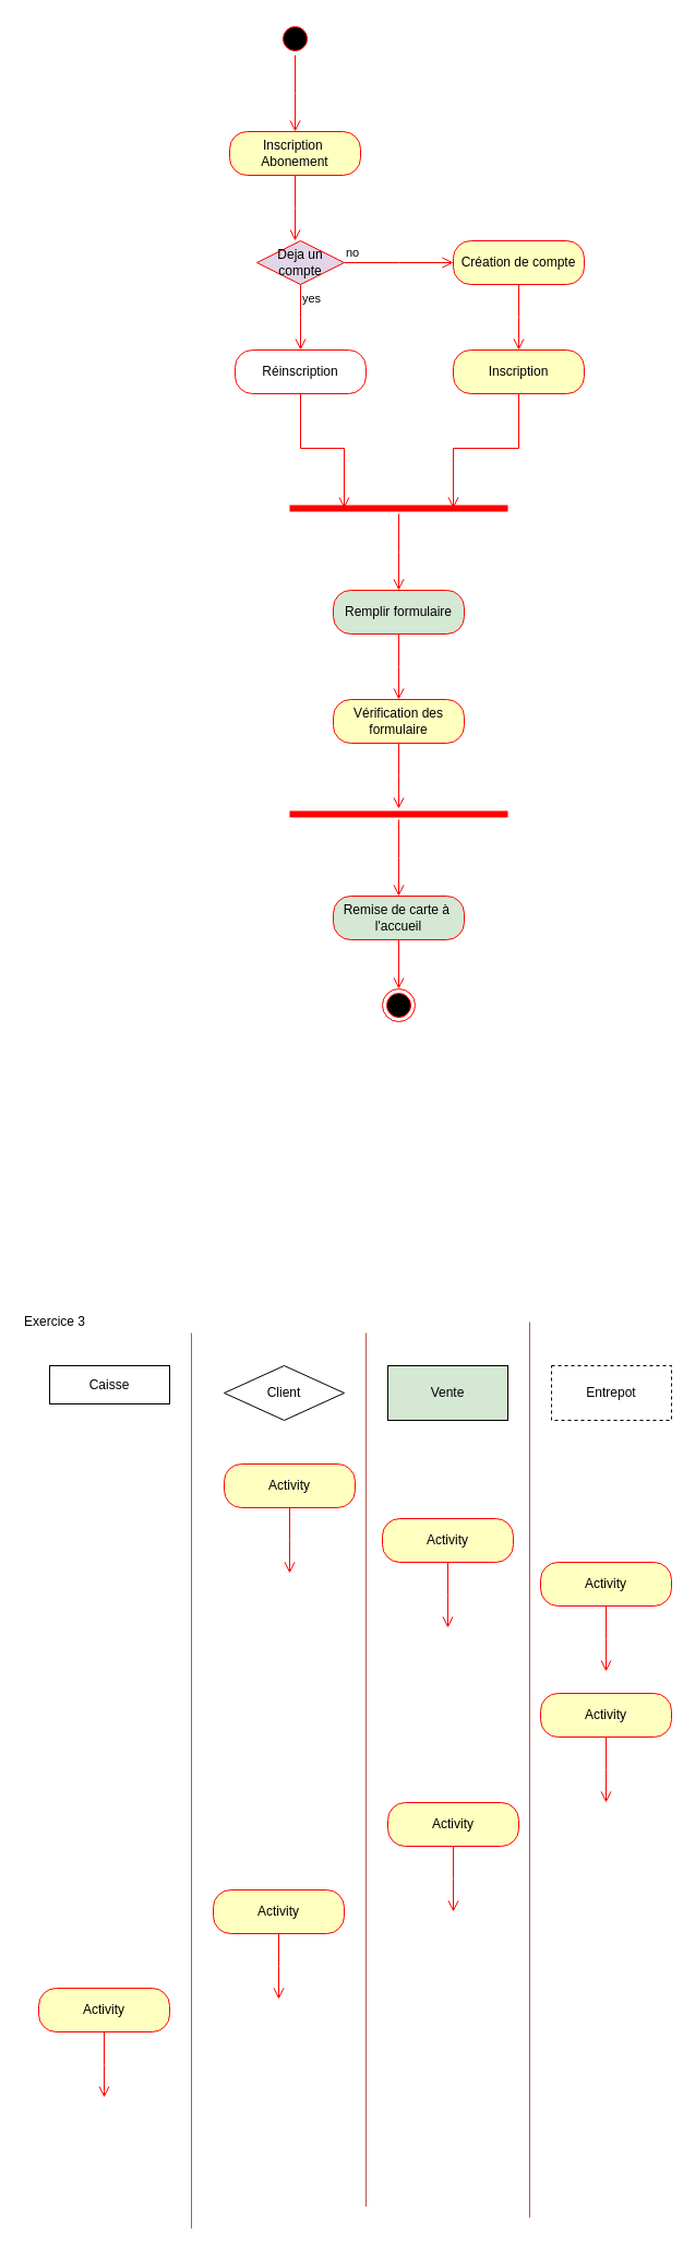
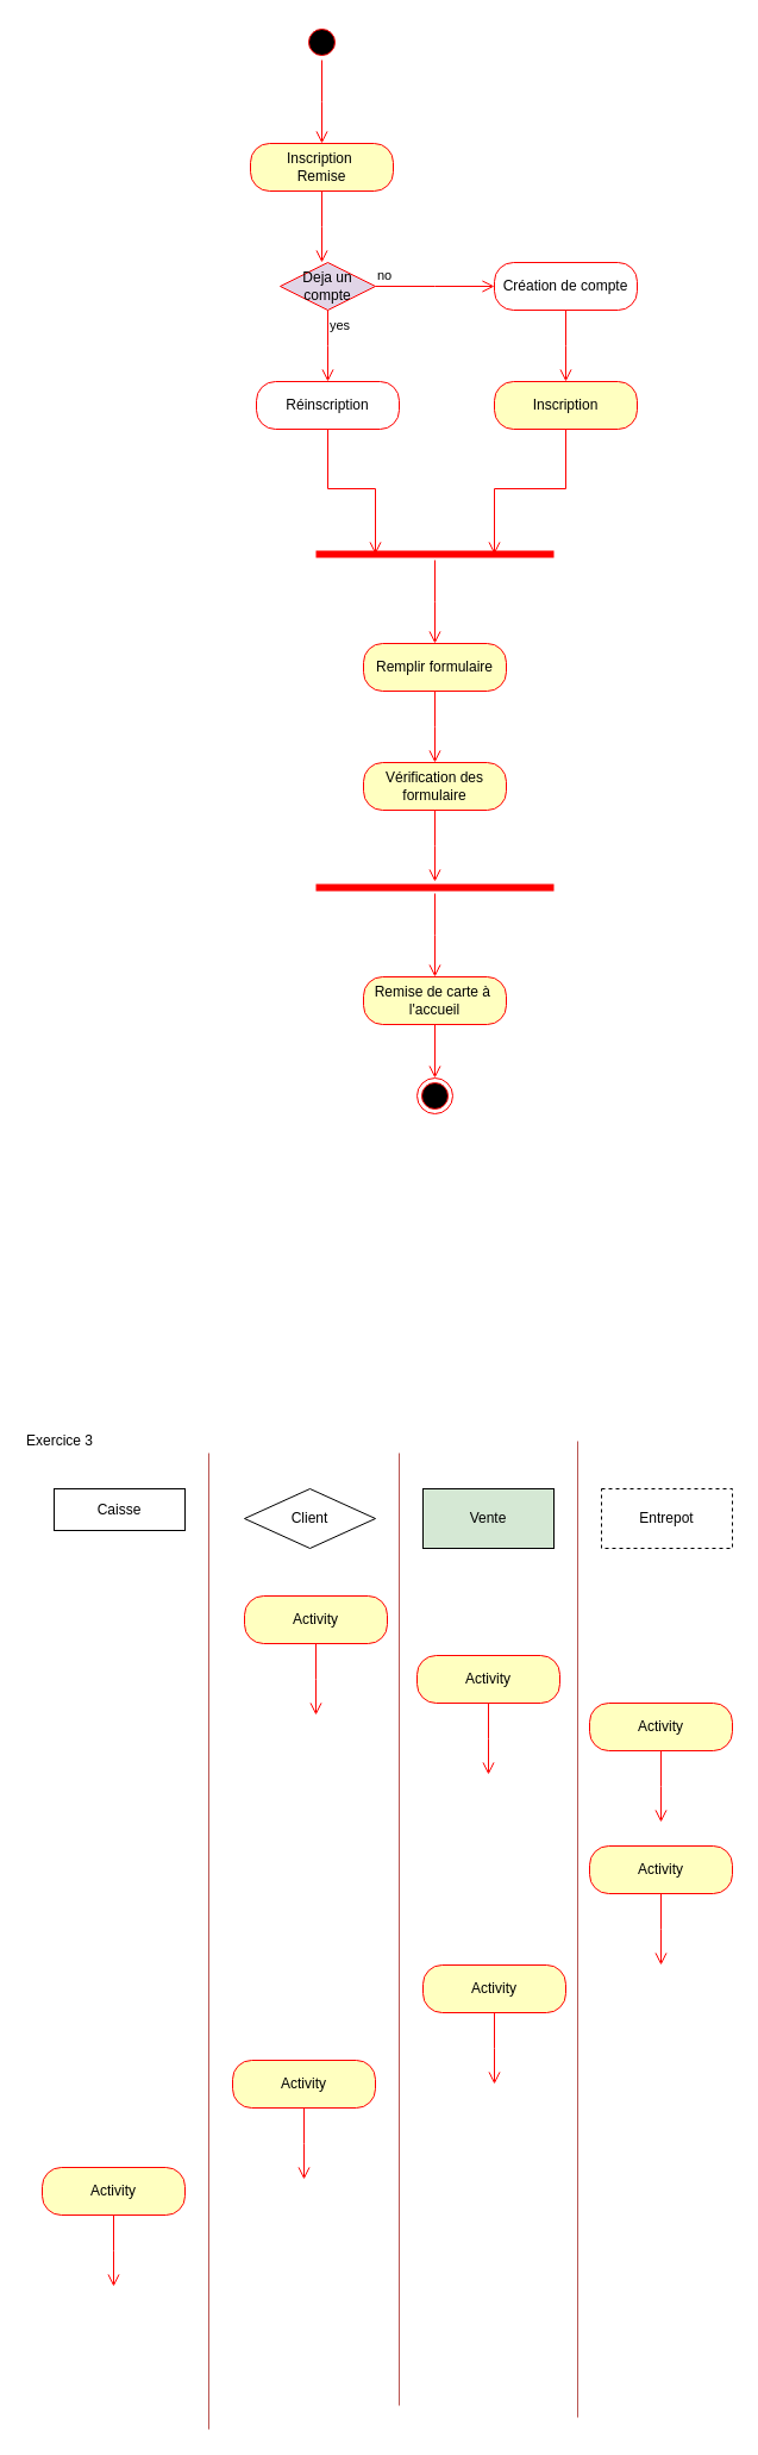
  <mxCell id="0" />
  <mxCell id="1" parent="0" />
  <mxCell id="2" value="" style="ellipse;html=1;shape=startState;fillColor=#000000;strokeColor=#ff0000;" parent="1" vertex="1"><mxGeometry x="255" y="20" width="30" height="30" as="geometry" /></mxCell>
  <mxCell id="3" value="" style="edgeStyle=orthogonalEdgeStyle;html=1;verticalAlign=bottom;endArrow=open;endSize=8;strokeColor=#ff0000;rounded=0;" parent="1" source="2" edge="1"><mxGeometry relative="1" as="geometry"><mxPoint x="270" y="120" as="targetPoint" /></mxGeometry></mxCell>
- <mxCell id="4" value="Inscription&amp;nbsp;&lt;br&gt;Abonement" style="rounded=1;whiteSpace=wrap;html=1;arcSize=40;fontColor=#000000;fillColor=#ffffc0;strokeColor=#ff0000;" parent="1" vertex="1"><mxGeometry x="210" y="120" width="120" height="40" as="geometry" /></mxCell>
+ <mxCell id="4" value="Inscription&amp;nbsp;&lt;br&gt;Remise" style="rounded=1;whiteSpace=wrap;html=1;arcSize=40;fontColor=#000000;fillColor=#ffffc0;strokeColor=#ff0000;" parent="1" vertex="1"><mxGeometry x="210" y="120" width="120" height="40" as="geometry" /></mxCell>
  <mxCell id="5" value="" style="edgeStyle=orthogonalEdgeStyle;html=1;verticalAlign=bottom;endArrow=open;endSize=8;strokeColor=#ff0000;rounded=0;" parent="1" source="4" edge="1"><mxGeometry relative="1" as="geometry"><mxPoint x="270" y="220" as="targetPoint" /></mxGeometry></mxCell>
  <mxCell id="6" value="Deja un compte" style="rhombus;whiteSpace=wrap;html=1;fontColor=#000000;fillColor=#e1d5e7;strokeColor=#ff0000;" parent="1" vertex="1"><mxGeometry x="235" y="220" width="80" height="40" as="geometry" /></mxCell>
  <mxCell id="7" value="no" style="edgeStyle=orthogonalEdgeStyle;html=1;align=left;verticalAlign=bottom;endArrow=open;endSize=8;strokeColor=#ff0000;rounded=0;" parent="1" source="6" edge="1"><mxGeometry x="-1" relative="1" as="geometry"><mxPoint x="415" y="240" as="targetPoint" /></mxGeometry></mxCell>
  <mxCell id="8" value="yes" style="edgeStyle=orthogonalEdgeStyle;html=1;align=left;verticalAlign=top;endArrow=open;endSize=8;strokeColor=#ff0000;rounded=0;" parent="1" source="6" edge="1"><mxGeometry x="-1" relative="1" as="geometry"><mxPoint x="275" y="320" as="targetPoint" /></mxGeometry></mxCell>
- <mxCell id="9" value="Création de compte" style="rounded=1;whiteSpace=wrap;html=1;arcSize=40;fontColor=#000000;fillColor=#ffffc0;strokeColor=#ff0000;" parent="1" vertex="1"><mxGeometry x="415" y="220" width="120" height="40" as="geometry" /></mxCell>
+ <mxCell id="9" value="Création de compte" style="rounded=1;whiteSpace=wrap;html=1;arcSize=40;fontColor=#000000;fillColor=#ffffff;strokeColor=#ff0000;" parent="1" vertex="1"><mxGeometry x="415" y="220" width="120" height="40" as="geometry" /></mxCell>
  <mxCell id="10" value="" style="edgeStyle=orthogonalEdgeStyle;html=1;verticalAlign=bottom;endArrow=open;endSize=8;strokeColor=#ff0000;rounded=0;" parent="1" source="9" edge="1"><mxGeometry relative="1" as="geometry"><mxPoint x="475" y="320" as="targetPoint" /></mxGeometry></mxCell>
  <mxCell id="11" value="Réinscription" style="rounded=1;whiteSpace=wrap;html=1;arcSize=40;fontColor=#000000;fillColor=#ffffff;strokeColor=#ff0000;" parent="1" vertex="1"><mxGeometry x="215" y="320" width="120" height="40" as="geometry" /></mxCell>
  <mxCell id="12" value="" style="edgeStyle=orthogonalEdgeStyle;html=1;verticalAlign=bottom;endArrow=open;endSize=8;strokeColor=#ff0000;rounded=0;entryX=0.25;entryY=0.5;entryDx=0;entryDy=0;entryPerimeter=0;" parent="1" source="11" target="15" edge="1"><mxGeometry relative="1" as="geometry"><mxPoint x="275" y="420" as="targetPoint" /></mxGeometry></mxCell>
  <mxCell id="13" value="Inscription" style="rounded=1;whiteSpace=wrap;html=1;arcSize=40;fontColor=#000000;fillColor=#ffffc0;strokeColor=#ff0000;" parent="1" vertex="1"><mxGeometry x="415" y="320" width="120" height="40" as="geometry" /></mxCell>
  <mxCell id="14" value="" style="edgeStyle=orthogonalEdgeStyle;html=1;verticalAlign=bottom;endArrow=open;endSize=8;strokeColor=#ff0000;rounded=0;entryX=0.75;entryY=0.5;entryDx=0;entryDy=0;entryPerimeter=0;" parent="1" source="13" target="15" edge="1"><mxGeometry relative="1" as="geometry"><mxPoint x="475" y="420" as="targetPoint" /></mxGeometry></mxCell>
  <mxCell id="15" value="" style="shape=line;html=1;strokeWidth=6;strokeColor=#ff0000;" parent="1" vertex="1"><mxGeometry x="265" y="460" width="200" height="10" as="geometry" /></mxCell>
  <mxCell id="16" value="" style="edgeStyle=orthogonalEdgeStyle;html=1;verticalAlign=bottom;endArrow=open;endSize=8;strokeColor=#ff0000;rounded=0;" parent="1" source="15" edge="1"><mxGeometry relative="1" as="geometry"><mxPoint x="365" y="540" as="targetPoint" /></mxGeometry></mxCell>
- <mxCell id="17" value="Remplir formulaire" style="rounded=1;whiteSpace=wrap;html=1;arcSize=40;fontColor=#000000;fillColor=#d5e8d4;strokeColor=#ff0000;" parent="1" vertex="1"><mxGeometry x="305" y="540" width="120" height="40" as="geometry" /></mxCell>
+ <mxCell id="17" value="Remplir formulaire" style="rounded=1;whiteSpace=wrap;html=1;arcSize=40;fontColor=#000000;fillColor=#ffffc0;strokeColor=#ff0000;" parent="1" vertex="1"><mxGeometry x="305" y="540" width="120" height="40" as="geometry" /></mxCell>
  <mxCell id="18" value="" style="edgeStyle=orthogonalEdgeStyle;html=1;verticalAlign=bottom;endArrow=open;endSize=8;strokeColor=#ff0000;rounded=0;" parent="1" source="17" edge="1"><mxGeometry relative="1" as="geometry"><mxPoint x="365" y="640" as="targetPoint" /></mxGeometry></mxCell>
  <mxCell id="19" value="Vérification des formulaire" style="rounded=1;whiteSpace=wrap;html=1;arcSize=40;fontColor=#000000;fillColor=#ffffc0;strokeColor=#ff0000;" parent="1" vertex="1"><mxGeometry x="305" y="640" width="120" height="40" as="geometry" /></mxCell>
  <mxCell id="20" value="" style="edgeStyle=orthogonalEdgeStyle;html=1;verticalAlign=bottom;endArrow=open;endSize=8;strokeColor=#ff0000;rounded=0;" parent="1" source="19" edge="1"><mxGeometry relative="1" as="geometry"><mxPoint x="365" y="740" as="targetPoint" /></mxGeometry></mxCell>
  <mxCell id="21" value="" style="shape=line;html=1;strokeWidth=6;strokeColor=#ff0000;" parent="1" vertex="1"><mxGeometry x="265" y="740" width="200" height="10" as="geometry" /></mxCell>
  <mxCell id="22" value="" style="edgeStyle=orthogonalEdgeStyle;html=1;verticalAlign=bottom;endArrow=open;endSize=8;strokeColor=#ff0000;rounded=0;" parent="1" source="21" edge="1"><mxGeometry relative="1" as="geometry"><mxPoint x="365" y="820" as="targetPoint" /></mxGeometry></mxCell>
- <mxCell id="23" value="Remise de carte à&amp;nbsp;&lt;br&gt;l'accueil" style="rounded=1;whiteSpace=wrap;html=1;arcSize=40;fontColor=#000000;fillColor=#d5e8d4;strokeColor=#ff0000;" parent="1" vertex="1"><mxGeometry x="305" y="820" width="120" height="40" as="geometry" /></mxCell>
+ <mxCell id="23" value="Remise de carte à&amp;nbsp;&lt;br&gt;l'accueil" style="rounded=1;whiteSpace=wrap;html=1;arcSize=40;fontColor=#000000;fillColor=#ffffc0;strokeColor=#ff0000;" parent="1" vertex="1"><mxGeometry x="305" y="820" width="120" height="40" as="geometry" /></mxCell>
  <mxCell id="24" value="" style="edgeStyle=orthogonalEdgeStyle;html=1;verticalAlign=bottom;endArrow=open;endSize=8;strokeColor=#ff0000;rounded=0;" parent="1" source="23" target="25" edge="1"><mxGeometry relative="1" as="geometry"><mxPoint x="365" y="920" as="targetPoint" /></mxGeometry></mxCell>
  <mxCell id="25" value="" style="ellipse;html=1;shape=endState;fillColor=#000000;strokeColor=#ff0000;" parent="1" vertex="1"><mxGeometry x="350" y="905" width="30" height="30" as="geometry" /></mxCell>
  <mxCell id="26" value="Exercice 3" style="text;html=1;align=center;verticalAlign=middle;whiteSpace=wrap;rounded=0;" vertex="1" parent="1"><mxGeometry x="20" y="1195" width="60" height="30" as="geometry" /></mxCell>
  <mxCell id="27" value="Caisse" style="html=1;whiteSpace=wrap;" vertex="1" parent="1"><mxGeometry x="45" y="1250" width="110" height="35" as="geometry" /></mxCell>
  <mxCell id="28" value="Client" style="rhombus;html=1;whiteSpace=wrap;" vertex="1" parent="1"><mxGeometry x="205" y="1250" width="110" height="50" as="geometry" /></mxCell>
  <mxCell id="29" value="Vente" style="html=1;whiteSpace=wrap;fillColor=#d5e8d4;" vertex="1" parent="1"><mxGeometry x="355" y="1250" width="110" height="50" as="geometry" /></mxCell>
  <mxCell id="30" value="Entrepot" style="html=1;whiteSpace=wrap;dashed=1;" vertex="1" parent="1"><mxGeometry x="505" y="1250" width="110" height="50" as="geometry" /></mxCell>
  <mxCell id="31" value="" style="endArrow=none;html=1;rounded=0;fillColor=#f8cecc;strokeColor=#b85450;arcSize=0;" edge="1" parent="1"><mxGeometry width="50" height="50" relative="1" as="geometry"><mxPoint x="175" y="2040" as="sourcePoint" /><mxPoint x="175" y="1220" as="targetPoint" /></mxGeometry></mxCell>
  <mxCell id="32" value="" style="endArrow=none;html=1;rounded=0;fillColor=#f8cecc;strokeColor=#b85450;arcSize=0;" edge="1" parent="1"><mxGeometry width="50" height="50" relative="1" as="geometry"><mxPoint x="335" y="2020" as="sourcePoint" /><mxPoint x="335" y="1220" as="targetPoint" /></mxGeometry></mxCell>
  <mxCell id="33" value="" style="endArrow=none;html=1;rounded=0;fillColor=#f8cecc;strokeColor=#b85450;arcSize=0;" edge="1" parent="1"><mxGeometry width="50" height="50" relative="1" as="geometry"><mxPoint x="485" y="2030" as="sourcePoint" /><mxPoint x="485" y="1210" as="targetPoint" /></mxGeometry></mxCell>
  <mxCell id="34" value="Activity" style="rounded=1;whiteSpace=wrap;html=1;arcSize=40;fontColor=#000000;fillColor=#ffffc0;strokeColor=#ff0000;" vertex="1" parent="1"><mxGeometry x="205" y="1340" width="120" height="40" as="geometry" /></mxCell>
  <mxCell id="35" value="" style="edgeStyle=orthogonalEdgeStyle;html=1;verticalAlign=bottom;endArrow=open;endSize=8;strokeColor=#ff0000;rounded=0;" edge="1" source="34" parent="1"><mxGeometry relative="1" as="geometry"><mxPoint x="265" y="1440" as="targetPoint" /></mxGeometry></mxCell>
  <mxCell id="36" value="Activity" style="rounded=1;whiteSpace=wrap;html=1;arcSize=40;fontColor=#000000;fillColor=#ffffc0;strokeColor=#ff0000;" vertex="1" parent="1"><mxGeometry x="350" y="1390" width="120" height="40" as="geometry" /></mxCell>
  <mxCell id="37" value="" style="edgeStyle=orthogonalEdgeStyle;html=1;verticalAlign=bottom;endArrow=open;endSize=8;strokeColor=#ff0000;rounded=0;" edge="1" parent="1" source="36"><mxGeometry relative="1" as="geometry"><mxPoint x="410" y="1490" as="targetPoint" /></mxGeometry></mxCell>
  <mxCell id="38" value="Activity" style="rounded=1;whiteSpace=wrap;html=1;arcSize=40;fontColor=#000000;fillColor=#ffffc0;strokeColor=#ff0000;" vertex="1" parent="1"><mxGeometry x="495" y="1430" width="120" height="40" as="geometry" /></mxCell>
  <mxCell id="39" value="" style="edgeStyle=orthogonalEdgeStyle;html=1;verticalAlign=bottom;endArrow=open;endSize=8;strokeColor=#ff0000;rounded=0;" edge="1" parent="1" source="38"><mxGeometry relative="1" as="geometry"><mxPoint x="555" y="1530" as="targetPoint" /></mxGeometry></mxCell>
  <mxCell id="40" value="Activity" style="rounded=1;whiteSpace=wrap;html=1;arcSize=40;fontColor=#000000;fillColor=#ffffc0;strokeColor=#ff0000;" vertex="1" parent="1"><mxGeometry x="495" y="1550" width="120" height="40" as="geometry" /></mxCell>
  <mxCell id="41" value="" style="edgeStyle=orthogonalEdgeStyle;html=1;verticalAlign=bottom;endArrow=open;endSize=8;strokeColor=#ff0000;rounded=0;" edge="1" parent="1" source="40"><mxGeometry relative="1" as="geometry"><mxPoint x="555" y="1650" as="targetPoint" /></mxGeometry></mxCell>
  <mxCell id="42" value="Activity" style="rounded=1;whiteSpace=wrap;html=1;arcSize=40;fontColor=#000000;fillColor=#ffffc0;strokeColor=#ff0000;" vertex="1" parent="1"><mxGeometry x="355" y="1650" width="120" height="40" as="geometry" /></mxCell>
  <mxCell id="43" value="" style="edgeStyle=orthogonalEdgeStyle;html=1;verticalAlign=bottom;endArrow=open;endSize=8;strokeColor=#ff0000;rounded=0;" edge="1" parent="1" source="42"><mxGeometry relative="1" as="geometry"><mxPoint x="415" y="1750" as="targetPoint" /></mxGeometry></mxCell>
  <mxCell id="44" value="Activity" style="rounded=1;whiteSpace=wrap;html=1;arcSize=40;fontColor=#000000;fillColor=#ffffc0;strokeColor=#ff0000;" vertex="1" parent="1"><mxGeometry x="195" y="1730" width="120" height="40" as="geometry" /></mxCell>
  <mxCell id="45" value="" style="edgeStyle=orthogonalEdgeStyle;html=1;verticalAlign=bottom;endArrow=open;endSize=8;strokeColor=#ff0000;rounded=0;" edge="1" parent="1" source="44"><mxGeometry relative="1" as="geometry"><mxPoint x="255" y="1830" as="targetPoint" /></mxGeometry></mxCell>
  <mxCell id="46" value="Activity" style="rounded=1;whiteSpace=wrap;html=1;arcSize=40;fontColor=#000000;fillColor=#ffffc0;strokeColor=#ff0000;" vertex="1" parent="1"><mxGeometry x="35" y="1820" width="120" height="40" as="geometry" /></mxCell>
  <mxCell id="47" value="" style="edgeStyle=orthogonalEdgeStyle;html=1;verticalAlign=bottom;endArrow=open;endSize=8;strokeColor=#ff0000;rounded=0;" edge="1" parent="1" source="46"><mxGeometry relative="1" as="geometry"><mxPoint x="95" y="1920" as="targetPoint" /></mxGeometry></mxCell>
